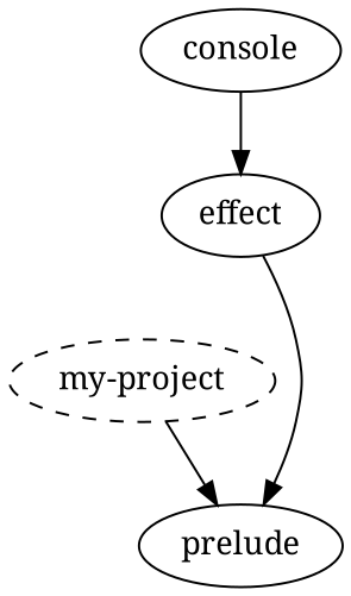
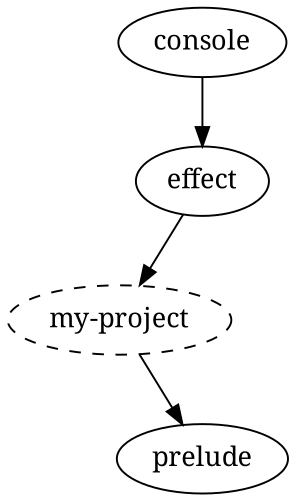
  strict digraph {
    fontname="Noto Serif"
    node [fontname="Noto Serif"]
    edge [fontname="Noto Serif"]
    "my-project" [style=dashed]
    prelude
    console
    effect
    "my-project" -> prelude
    console -> effect
-   effect -> prelude
+   effect -> "my-project"
  }
